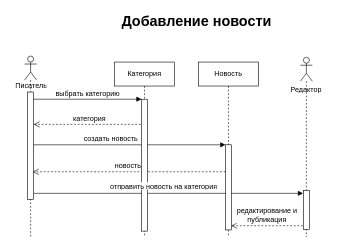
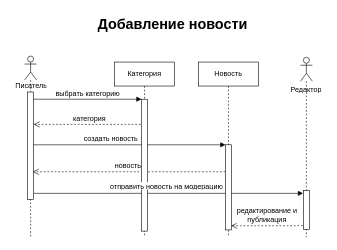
  <mxCell id="0" />
  <mxCell id="1" parent="0" />
  <mxCell id="2" value="" style="html=1;verticalAlign=bottom;endArrow=block;rounded=0;fontSize=12;" edge="1" parent="1"><mxGeometry width="80" relative="1" as="geometry"><mxPoint x="55" y="322" as="sourcePoint" /><mxPoint x="504.5" y="322" as="targetPoint" /></mxGeometry></mxCell>
  <mxCell id="3" value="новость&amp;nbsp;" style="html=1;verticalAlign=bottom;endArrow=open;dashed=1;endSize=8;rounded=0;fontSize=12;" edge="1" parent="1"><mxGeometry relative="1" as="geometry"><mxPoint x="53.5" y="286" as="targetPoint" /><mxPoint x="375" y="286" as="sourcePoint" /></mxGeometry></mxCell>
  <mxCell id="4" value="" style="html=1;verticalAlign=bottom;endArrow=block;entryX=0;entryY=0;rounded=0;fontSize=12;" edge="1" target="13" parent="1" source="7"><mxGeometry relative="1" as="geometry"><mxPoint x="305" y="241" as="sourcePoint" /></mxGeometry></mxCell>
  <mxCell id="5" value="категория" style="html=1;verticalAlign=bottom;endArrow=open;dashed=1;endSize=8;rounded=0;fontSize=12;" edge="1" parent="1"><mxGeometry relative="1" as="geometry"><mxPoint x="55" y="207" as="targetPoint" /><mxPoint x="239.5" y="207" as="sourcePoint" /></mxGeometry></mxCell>
  <mxCell id="6" value="Категория" style="shape=umlLifeline;perimeter=lifelinePerimeter;whiteSpace=wrap;html=1;container=1;collapsible=0;recursiveResize=0;outlineConnect=0;" vertex="1" parent="1"><mxGeometry x="190" y="103" width="100" height="292" as="geometry" /></mxCell>
  <mxCell id="7" value="" style="shape=umlLifeline;participant=umlActor;perimeter=lifelinePerimeter;whiteSpace=wrap;html=1;container=1;collapsible=0;recursiveResize=0;verticalAlign=top;spacingTop=36;outlineConnect=0;" vertex="1" parent="1"><mxGeometry x="40" y="93" width="20" height="302" as="geometry" /></mxCell>
  <mxCell id="8" value="" style="html=1;points=[];perimeter=orthogonalPerimeter;" vertex="1" parent="7"><mxGeometry x="5" y="60" width="10" height="179" as="geometry" /></mxCell>
  <mxCell id="9" value="&lt;h1&gt;&lt;span style=&quot;font-weight: normal;&quot;&gt;&lt;font style=&quot;font-size: 12px;&quot;&gt;Писатель&lt;/font&gt;&lt;/span&gt;&lt;/h1&gt;" style="text;html=1;strokeColor=none;fillColor=none;spacing=5;spacingTop=-20;whiteSpace=wrap;overflow=hidden;rounded=0;" vertex="1" parent="1"><mxGeometry x="20" y="119" width="60" height="30" as="geometry" /></mxCell>
  <mxCell id="10" value="" style="html=1;points=[];perimeter=orthogonalPerimeter;fontSize=12;" vertex="1" parent="1"><mxGeometry x="235" y="165" width="10" height="220" as="geometry" /></mxCell>
  <mxCell id="11" value="выбрать категорию" style="html=1;verticalAlign=bottom;endArrow=block;entryX=0;entryY=0;rounded=0;fontSize=12;" edge="1" target="10" parent="1"><mxGeometry relative="1" as="geometry"><mxPoint x="55" y="165" as="sourcePoint" /></mxGeometry></mxCell>
  <mxCell id="12" value="Новость" style="shape=umlLifeline;perimeter=lifelinePerimeter;whiteSpace=wrap;html=1;container=1;collapsible=0;recursiveResize=0;outlineConnect=0;fontSize=12;" vertex="1" parent="1"><mxGeometry x="330" y="103" width="100" height="292" as="geometry" /></mxCell>
  <mxCell id="13" value="" style="html=1;points=[];perimeter=orthogonalPerimeter;fontSize=12;" vertex="1" parent="12"><mxGeometry x="45" y="138" width="10" height="142" as="geometry" /></mxCell>
  <mxCell id="14" value="&lt;h1 style=&quot;text-align: center; font-size: 12px;&quot;&gt;&lt;span style=&quot;font-weight: 400; background-color: rgb(255, 255, 255);&quot;&gt;создать новость&lt;/span&gt;&lt;/h1&gt;" style="text;html=1;strokeColor=none;fillColor=none;spacing=5;spacingTop=-20;whiteSpace=wrap;overflow=hidden;rounded=0;fontSize=12;" vertex="1" parent="1"><mxGeometry x="134" y="226" width="122" height="10" as="geometry" /></mxCell>
  <mxCell id="15" value="" style="shape=umlLifeline;participant=umlActor;perimeter=lifelinePerimeter;whiteSpace=wrap;html=1;container=1;collapsible=0;recursiveResize=0;verticalAlign=top;spacingTop=36;outlineConnect=0;" vertex="1" parent="1"><mxGeometry x="500" y="95" width="20" height="300" as="geometry" /></mxCell>
  <mxCell id="16" value="" style="html=1;points=[];perimeter=orthogonalPerimeter;" vertex="1" parent="15"><mxGeometry x="5" y="222" width="10" height="65" as="geometry" /></mxCell>
- <mxCell id="17" value="&lt;h1 style=&quot;text-align: center; font-size: 12px;&quot;&gt;&lt;span style=&quot;font-weight: 400; background-color: rgb(255, 255, 255);&quot;&gt;отправить новость на категория&lt;/span&gt;&lt;/h1&gt;" style="text;html=1;strokeColor=none;fillColor=none;spacing=5;spacingTop=-20;whiteSpace=wrap;overflow=hidden;rounded=0;fontSize=12;" vertex="1" parent="1"><mxGeometry x="178" y="306" width="210" height="10" as="geometry" /></mxCell>
+ <mxCell id="17" value="&lt;h1 style=&quot;text-align: center; font-size: 12px;&quot;&gt;&lt;span style=&quot;font-weight: 400; background-color: rgb(255, 255, 255);&quot;&gt;отправить новость на модерацию&lt;/span&gt;&lt;/h1&gt;" style="text;html=1;strokeColor=none;fillColor=none;spacing=5;spacingTop=-20;whiteSpace=wrap;overflow=hidden;rounded=0;fontSize=12;" vertex="1" parent="1"><mxGeometry x="178" y="306" width="210" height="10" as="geometry" /></mxCell>
  <mxCell id="18" value="редактирование и&lt;br&gt;публикация" style="html=1;verticalAlign=bottom;endArrow=open;dashed=1;endSize=8;rounded=0;fontSize=12;" edge="1" parent="1"><mxGeometry relative="1" as="geometry"><mxPoint x="504" y="376" as="sourcePoint" /><mxPoint x="384.5" y="376" as="targetPoint" /></mxGeometry></mxCell>
  <mxCell id="19" value="&lt;h1&gt;&lt;span style=&quot;font-weight: normal;&quot;&gt;&lt;font style=&quot;font-size: 12px;&quot;&gt;Редактор&lt;/font&gt;&lt;/span&gt;&lt;/h1&gt;" style="text;html=1;strokeColor=none;fillColor=none;spacing=5;spacingTop=-20;whiteSpace=wrap;overflow=hidden;rounded=0;" vertex="1" parent="1"><mxGeometry x="479" y="125" width="60" height="30" as="geometry" /></mxCell>
- <mxCell id="20" value="&lt;h1&gt;Добавление новости&lt;/h1&gt;" style="text;html=1;strokeColor=none;fillColor=none;spacing=5;spacingTop=-20;whiteSpace=wrap;overflow=hidden;rounded=0;" vertex="1" parent="1"><mxGeometry x="197" y="15" width="264" height="45" as="geometry" /></mxCell>
+ <mxCell id="20" value="&lt;h1&gt;Добавление новости&lt;/h1&gt;" style="text;html=1;strokeColor=none;fillColor=none;spacing=5;spacingTop=-20;whiteSpace=wrap;overflow=hidden;rounded=0;" vertex="1" parent="1"><mxGeometry x="157" y="20" width="264" height="45" as="geometry" /></mxCell>
